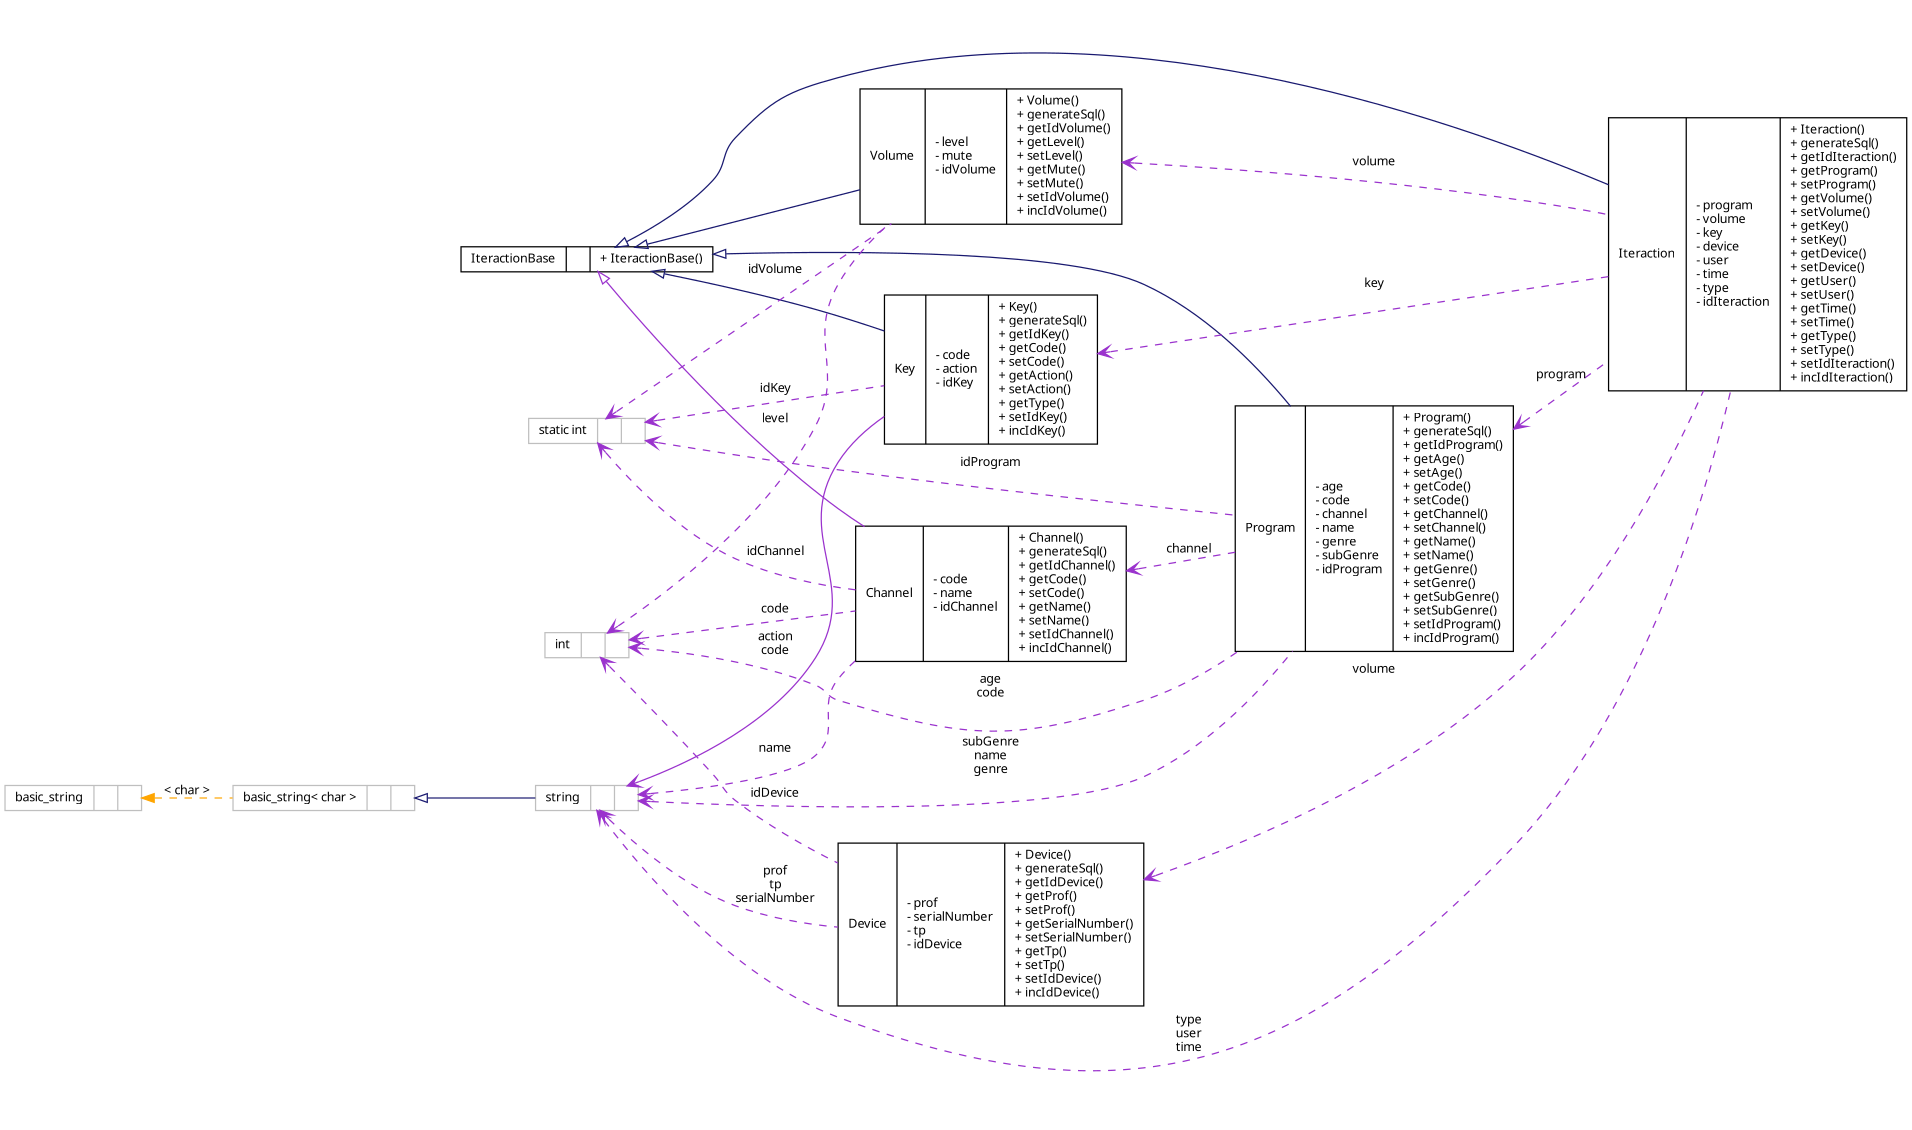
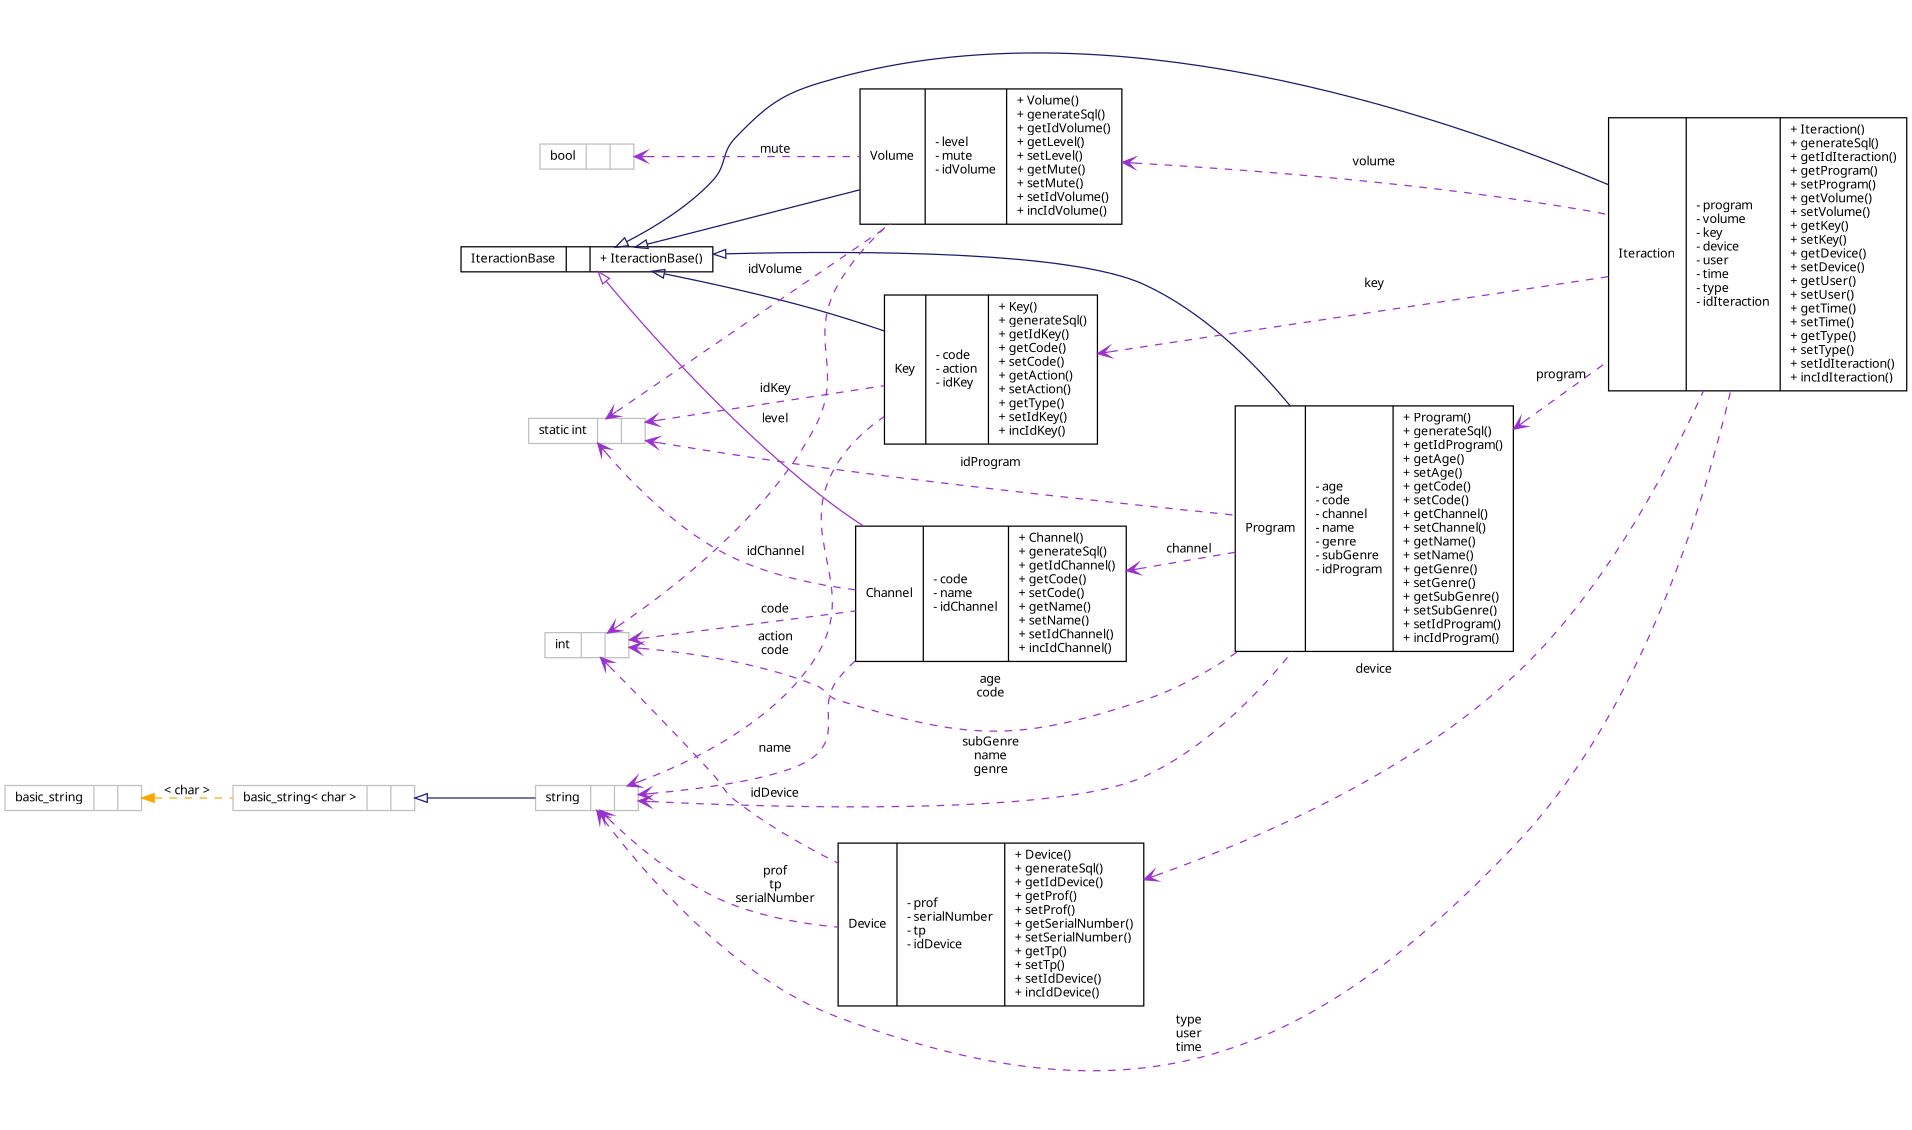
  digraph {
    rankdir=LR
    node [color=black fillcolor=white fontname="FreeSans.ttf" fontsize=10 shape=record style=filled]
    edge [arrowtail=open color=darkorchid3 dir=back fontname="FreeSans.ttf" fontsize=10 labelfontname="FreeSans.ttf" labelfontsize=10 style=dashed]
    n1 [height=0.2 label="{Iteraction\n|- program\l- volume\l- key\l- device\l- user\l- time\l- type\l- idIteraction\l|+ Iteraction()\l+ generateSql()\l+ getIdIteraction()\l+ getProgram()\l+ setProgram()\l+ getVolume()\l+ setVolume()\l+ getKey()\l+ setKey()\l+ getDevice()\l+ setDevice()\l+ getUser()\l+ setUser()\l+ getTime()\l+ setTime()\l+ getType()\l+ setType()\l+ setIdIteraction()\l+ incIdIteraction()\l}" width=0.4]
    n2 [height=0.2 label="{IteractionBase\n||+ IteractionBase()\l}" width=0.4]
    n3 [height=0.2 label="{Program\n|- age\l- code\l- channel\l- name\l- genre\l- subGenre\l- idProgram\l|+ Program()\l+ generateSql()\l+ getIdProgram()\l+ getAge()\l+ setAge()\l+ getCode()\l+ setCode()\l+ getChannel()\l+ setChannel()\l+ getName()\l+ setName()\l+ getGenre()\l+ setGenre()\l+ getSubGenre()\l+ setSubGenre()\l+ setIdProgram()\l+ incIdProgram()\l}" width=0.4]
    n4 [height=0.2 label="{Channel\n|- code\l- name\l- idChannel\l|+ Channel()\l+ generateSql()\l+ getIdChannel()\l+ getCode()\l+ setCode()\l+ getName()\l+ setName()\l+ setIdChannel()\l+ incIdChannel()\l}" width=0.4]
    n5 [height=0.2 label="{Key\n|- code\l- action\l- idKey\l|+ Key()\l+ generateSql()\l+ getIdKey()\l+ getCode()\l+ setCode()\l+ getAction()\l+ setAction()\l+ getType()\l+ setIdKey()\l+ incIdKey()\l}" width=0.4]
    n6 [height=0.2 label="{Volume\n|- level\l- mute\l- idVolume\l|+ Volume()\l+ generateSql()\l+ getIdVolume()\l+ getLevel()\l+ setLevel()\l+ getMute()\l+ setMute()\l+ setIdVolume()\l+ incIdVolume()\l}" width=0.4]
    n7 [color=grey75 height=0.2 label="{int\n||}" width=0.4]
    n8 [height=0.2 label="{Device\n|- prof\l- serialNumber\l- tp\l- idDevice\l|+ Device()\l+ generateSql()\l+ getIdDevice()\l+ getProf()\l+ setProf()\l+ getSerialNumber()\l+ setSerialNumber()\l+ getTp()\l+ setTp()\l+ setIdDevice()\l+ incIdDevice()\l}" width=0.4]
    n9 [color=grey75 height=0.2 label="{string\n||}" width=0.4]
    n10 [color=grey75 height=0.2 label="{basic_string\< char \>\n||}" width=0.4]
    n11 [color=grey75 height=0.2 label="{basic_string\n||}" width=0.4]
    n12 [color=grey75 height=0.2 label="{static int\n||}" width=0.4]
+   n13 [color=grey75 height=0.2 label="{bool\n||}" width=0.4]
    n2 -> n1 [arrowtail=empty color=midnightblue style=solid]
    n2 -> n3 [arrowtail=empty color=midnightblue style=solid]
    n2 -> n4 [arrowtail=empty style=solid]
    n2 -> n5 [arrowtail=empty color=midnightblue style=solid]
    n2 -> n6 [arrowtail=empty color=midnightblue style=solid]
    n3 -> n1 [label=program]
    n4 -> n3 [label=channel]
    n5 -> n1 [label=key]
    n6 -> n1 [label=volume]
    n7 -> n3 [label="age\ncode"]
    n7 -> n4 [label=code]
    n7 -> n6 [label=level]
    n7 -> n8 [label=idDevice]
-   n8 -> n1 [label=volume]
+   n8 -> n1 [label=device]
    n9 -> n1 [label="type\nuser\ntime"]
    n9 -> n3 [label="subGenre\nname\ngenre"]
    n9 -> n4 [label=name]
-   n9 -> n5 [label="action\ncode" style=solid]
+   n9 -> n5 [label="action\ncode"]
    n9 -> n8 [label="prof\ntp\nserialNumber"]
    n10 -> n9 [arrowtail=empty color=midnightblue style=solid]
    n11 -> n10 [color=orange label="\< char \>" arrowtail=""]
    n12 -> n3 [label=idProgram]
    n12 -> n4 [label=idChannel]
    n12 -> n5 [label=idKey]
    n12 -> n6 [label=idVolume]
+   n13 -> n6 [label=mute]
  }
